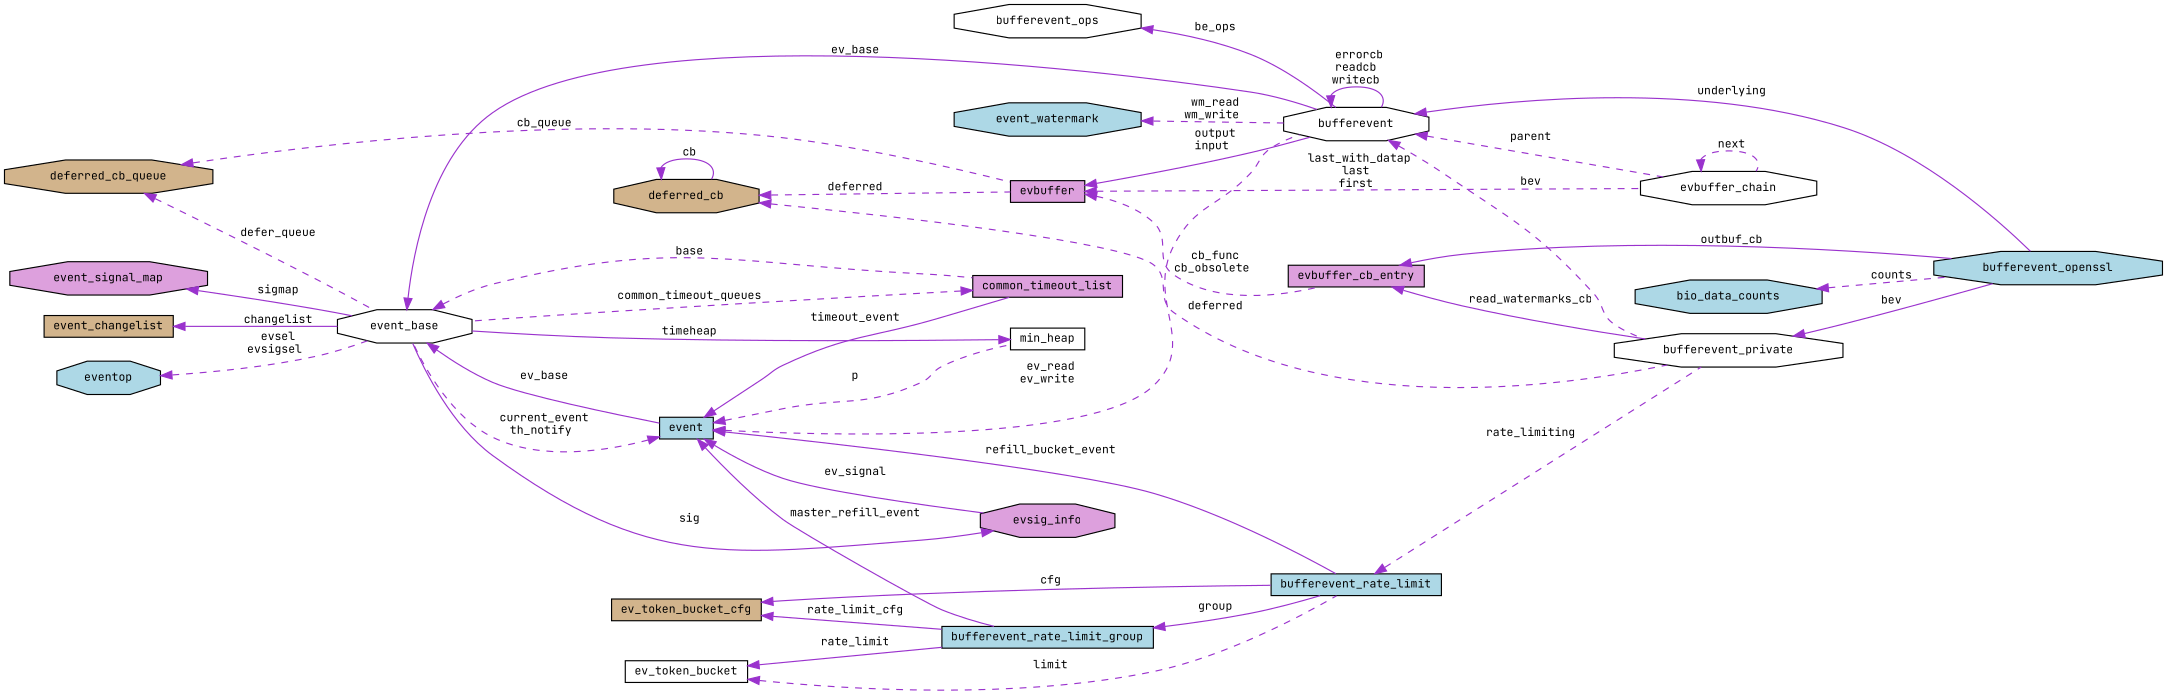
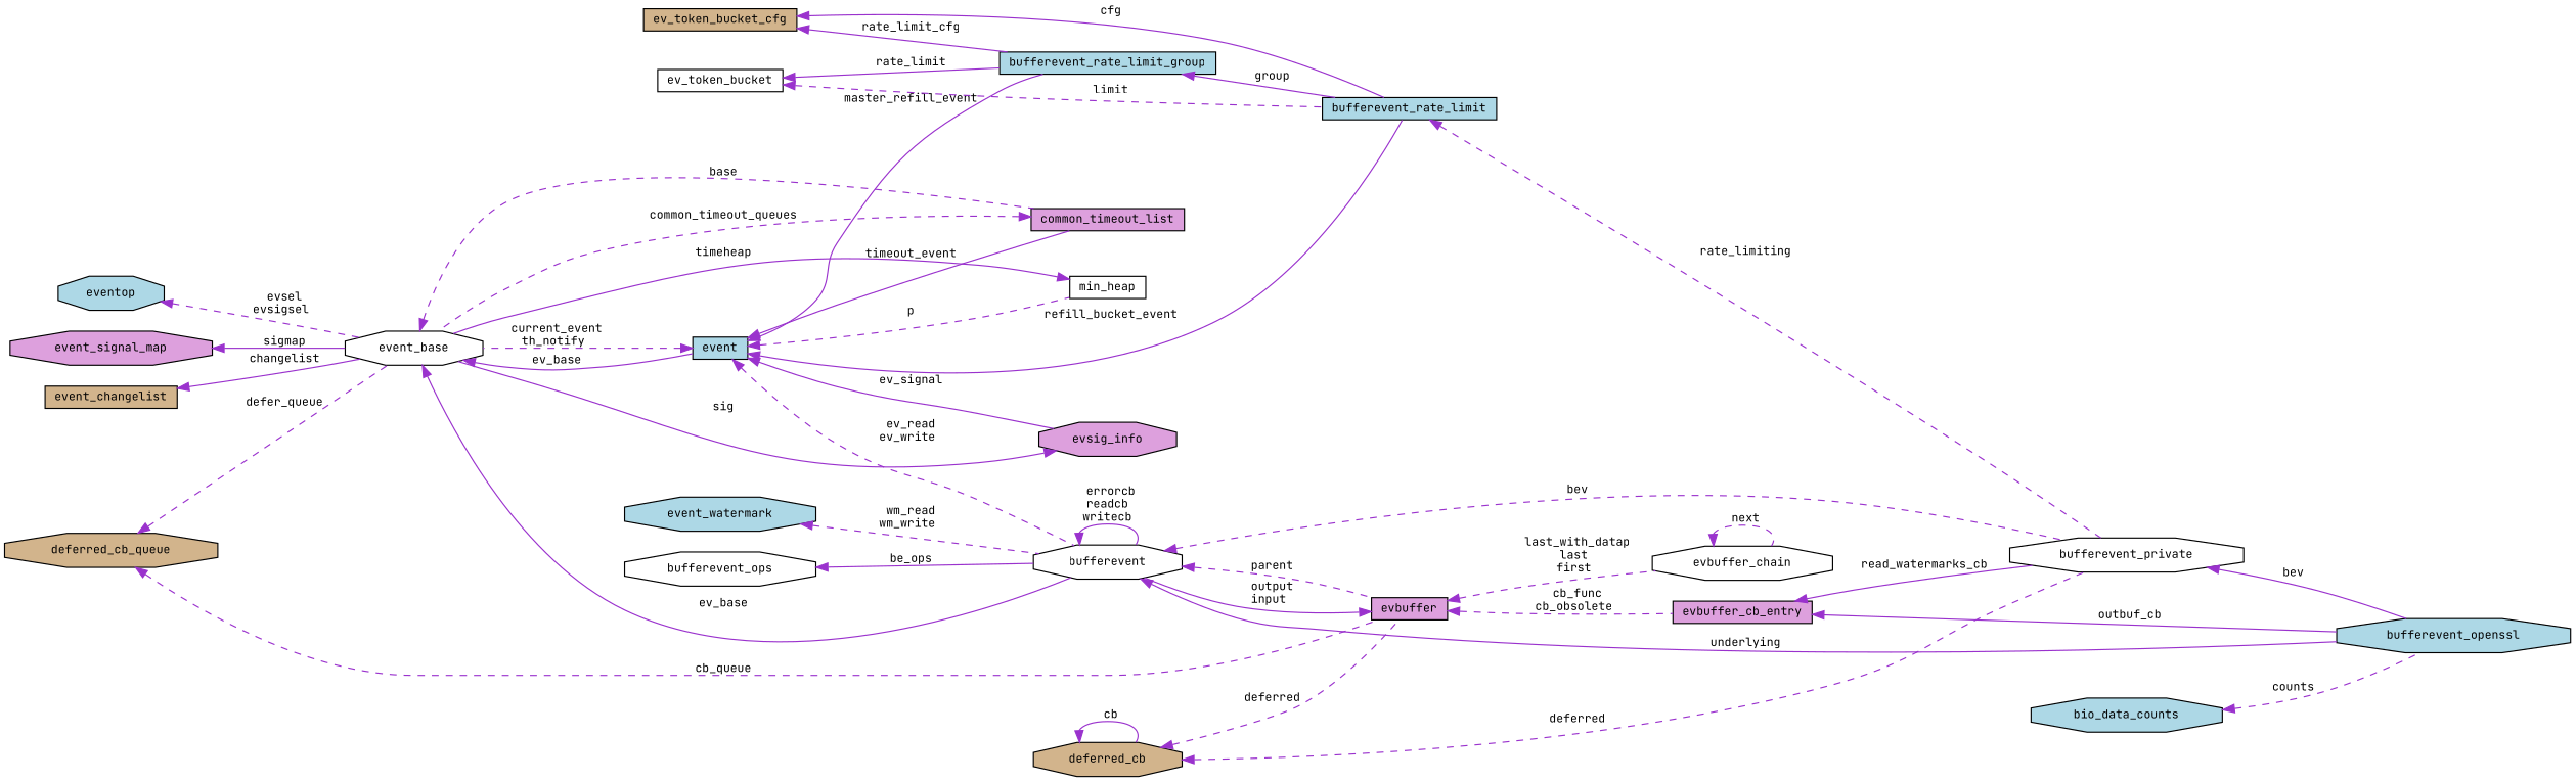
  digraph {
    fontname="JetBrains Mono"
    rankdir=LR
    node [color=black fillcolor=lightblue fontname="JetBrains Mono" fontsize=10 shape=octagon style=filled]
    edge [color=darkorchid3 dir=back fontname="JetBrains Mono" fontsize=10 labelfontname=Helvetica labelfontsize=10 style=solid]
    n1 [fontcolor=black height=0.2 label=bufferevent_openssl width=0.4]
    n2 [fillcolor=plum height=0.2 label=evbuffer_cb_entry shape=box width=0.4]
    n3 [fillcolor=white height=0.2 label=bufferevent_private width=0.4]
    n4 [fillcolor=plum height=0.2 label=evbuffer shape=box width=0.4]
    n5 [fillcolor=white height=0.2 label=bufferevent width=0.4]
    n6 [fillcolor=white height=0.2 label=evbuffer_chain width=0.4]
    n7 [fillcolor=tan height=0.2 label=deferred_cb_queue width=0.4]
    n8 [fillcolor=white height=0.2 label=event_base width=0.4]
    n9 [height=0.2 label=event shape=box width=0.4]
    n10 [fillcolor=plum height=0.2 label=common_timeout_list shape=box width=0.4]
    n11 [height=0.2 label=event_watermark width=0.4]
    n12 [fillcolor=plum height=0.2 label=evsig_info width=0.4]
    n13 [fillcolor=white height=0.2 label=min_heap shape=box width=0.4]
    n14 [height=0.2 label=bufferevent_rate_limit shape=box width=0.4]
    n15 [height=0.2 label=bufferevent_rate_limit_group shape=box width=0.4]
    n16 [height=0.2 label=eventop width=0.4]
    n17 [fillcolor=plum height=0.2 label=event_signal_map width=0.4]
    n18 [fillcolor=tan height=0.2 label=event_changelist shape=box width=0.4]
    n19 [fillcolor=white height=0.2 label=bufferevent_ops width=0.4]
    n20 [fillcolor=tan height=0.2 label=deferred_cb width=0.4]
    n21 [fillcolor=tan height=0.2 label=ev_token_bucket_cfg shape=box width=0.4]
    n22 [fillcolor=white height=0.2 label=ev_token_bucket shape=box width=0.4]
    n23 [height=0.2 label=bio_data_counts width=0.4]
    n2 -> n1 [label=" outbuf_cb"]
    n2 -> n3 [label=" read_watermarks_cb"]
    n3 -> n1 [label=" bev"]
    n4 -> n2 [label=" cb_func\ncb_obsolete" style=dashed]
    n4 -> n5 [label=" output\ninput"]
    n4 -> n6 [label=" last_with_datap\nlast\nfirst" style=dashed]
    n5 -> n1 [label=" underlying"]
    n5 -> n3 [label=" bev" style=dashed]
-   n5 -> n6 [label=" parent" style=dashed]
+   n5 -> n4 [label=" parent" style=dashed]
    n5 -> n5 [label=" errorcb\nreadcb\nwritecb"]
    n6 -> n6 [label=" next" style=dashed]
    n7 -> n4 [label=" cb_queue" style=dashed]
    n7 -> n8 [label=" defer_queue" style=dashed]
    n8 -> n5 [label=" ev_base"]
    n8 -> n9 [label=" ev_base"]
    n8 -> n10 [label=" base" style=dashed]
    n9 -> n5 [label=" ev_read\nev_write" style=dashed]
    n9 -> n8 [label=" current_event\nth_notify" style=dashed]
    n9 -> n10 [label=" timeout_event"]
    n9 -> n12 [label=" ev_signal"]
    n9 -> n13 [label=" p" style=dashed]
    n9 -> n14 [label=" refill_bucket_event"]
    n9 -> n15 [label=" master_refill_event"]
    n10 -> n8 [label=" common_timeout_queues" style=dashed]
    n11 -> n5 [label=" wm_read\nwm_write" style=dashed]
    n12 -> n8 [label=" sig"]
    n13 -> n8 [label=" timeheap"]
    n14 -> n3 [label=" rate_limiting" style=dashed]
    n15 -> n14 [label=" group"]
    n16 -> n8 [label=" evsel\nevsigsel" style=dashed]
    n17 -> n8 [label=" sigmap"]
    n18 -> n8 [label=" changelist"]
    n19 -> n5 [label=" be_ops"]
    n20 -> n3 [label=" deferred" style=dashed]
    n20 -> n4 [label=" deferred" style=dashed]
    n20 -> n20 [label=" cb"]
    n21 -> n14 [label=" cfg"]
    n21 -> n15 [label=" rate_limit_cfg"]
    n22 -> n14 [label=" limit" style=dashed]
    n22 -> n15 [label=" rate_limit"]
    n23 -> n1 [label=" counts" style=dashed]
  }
